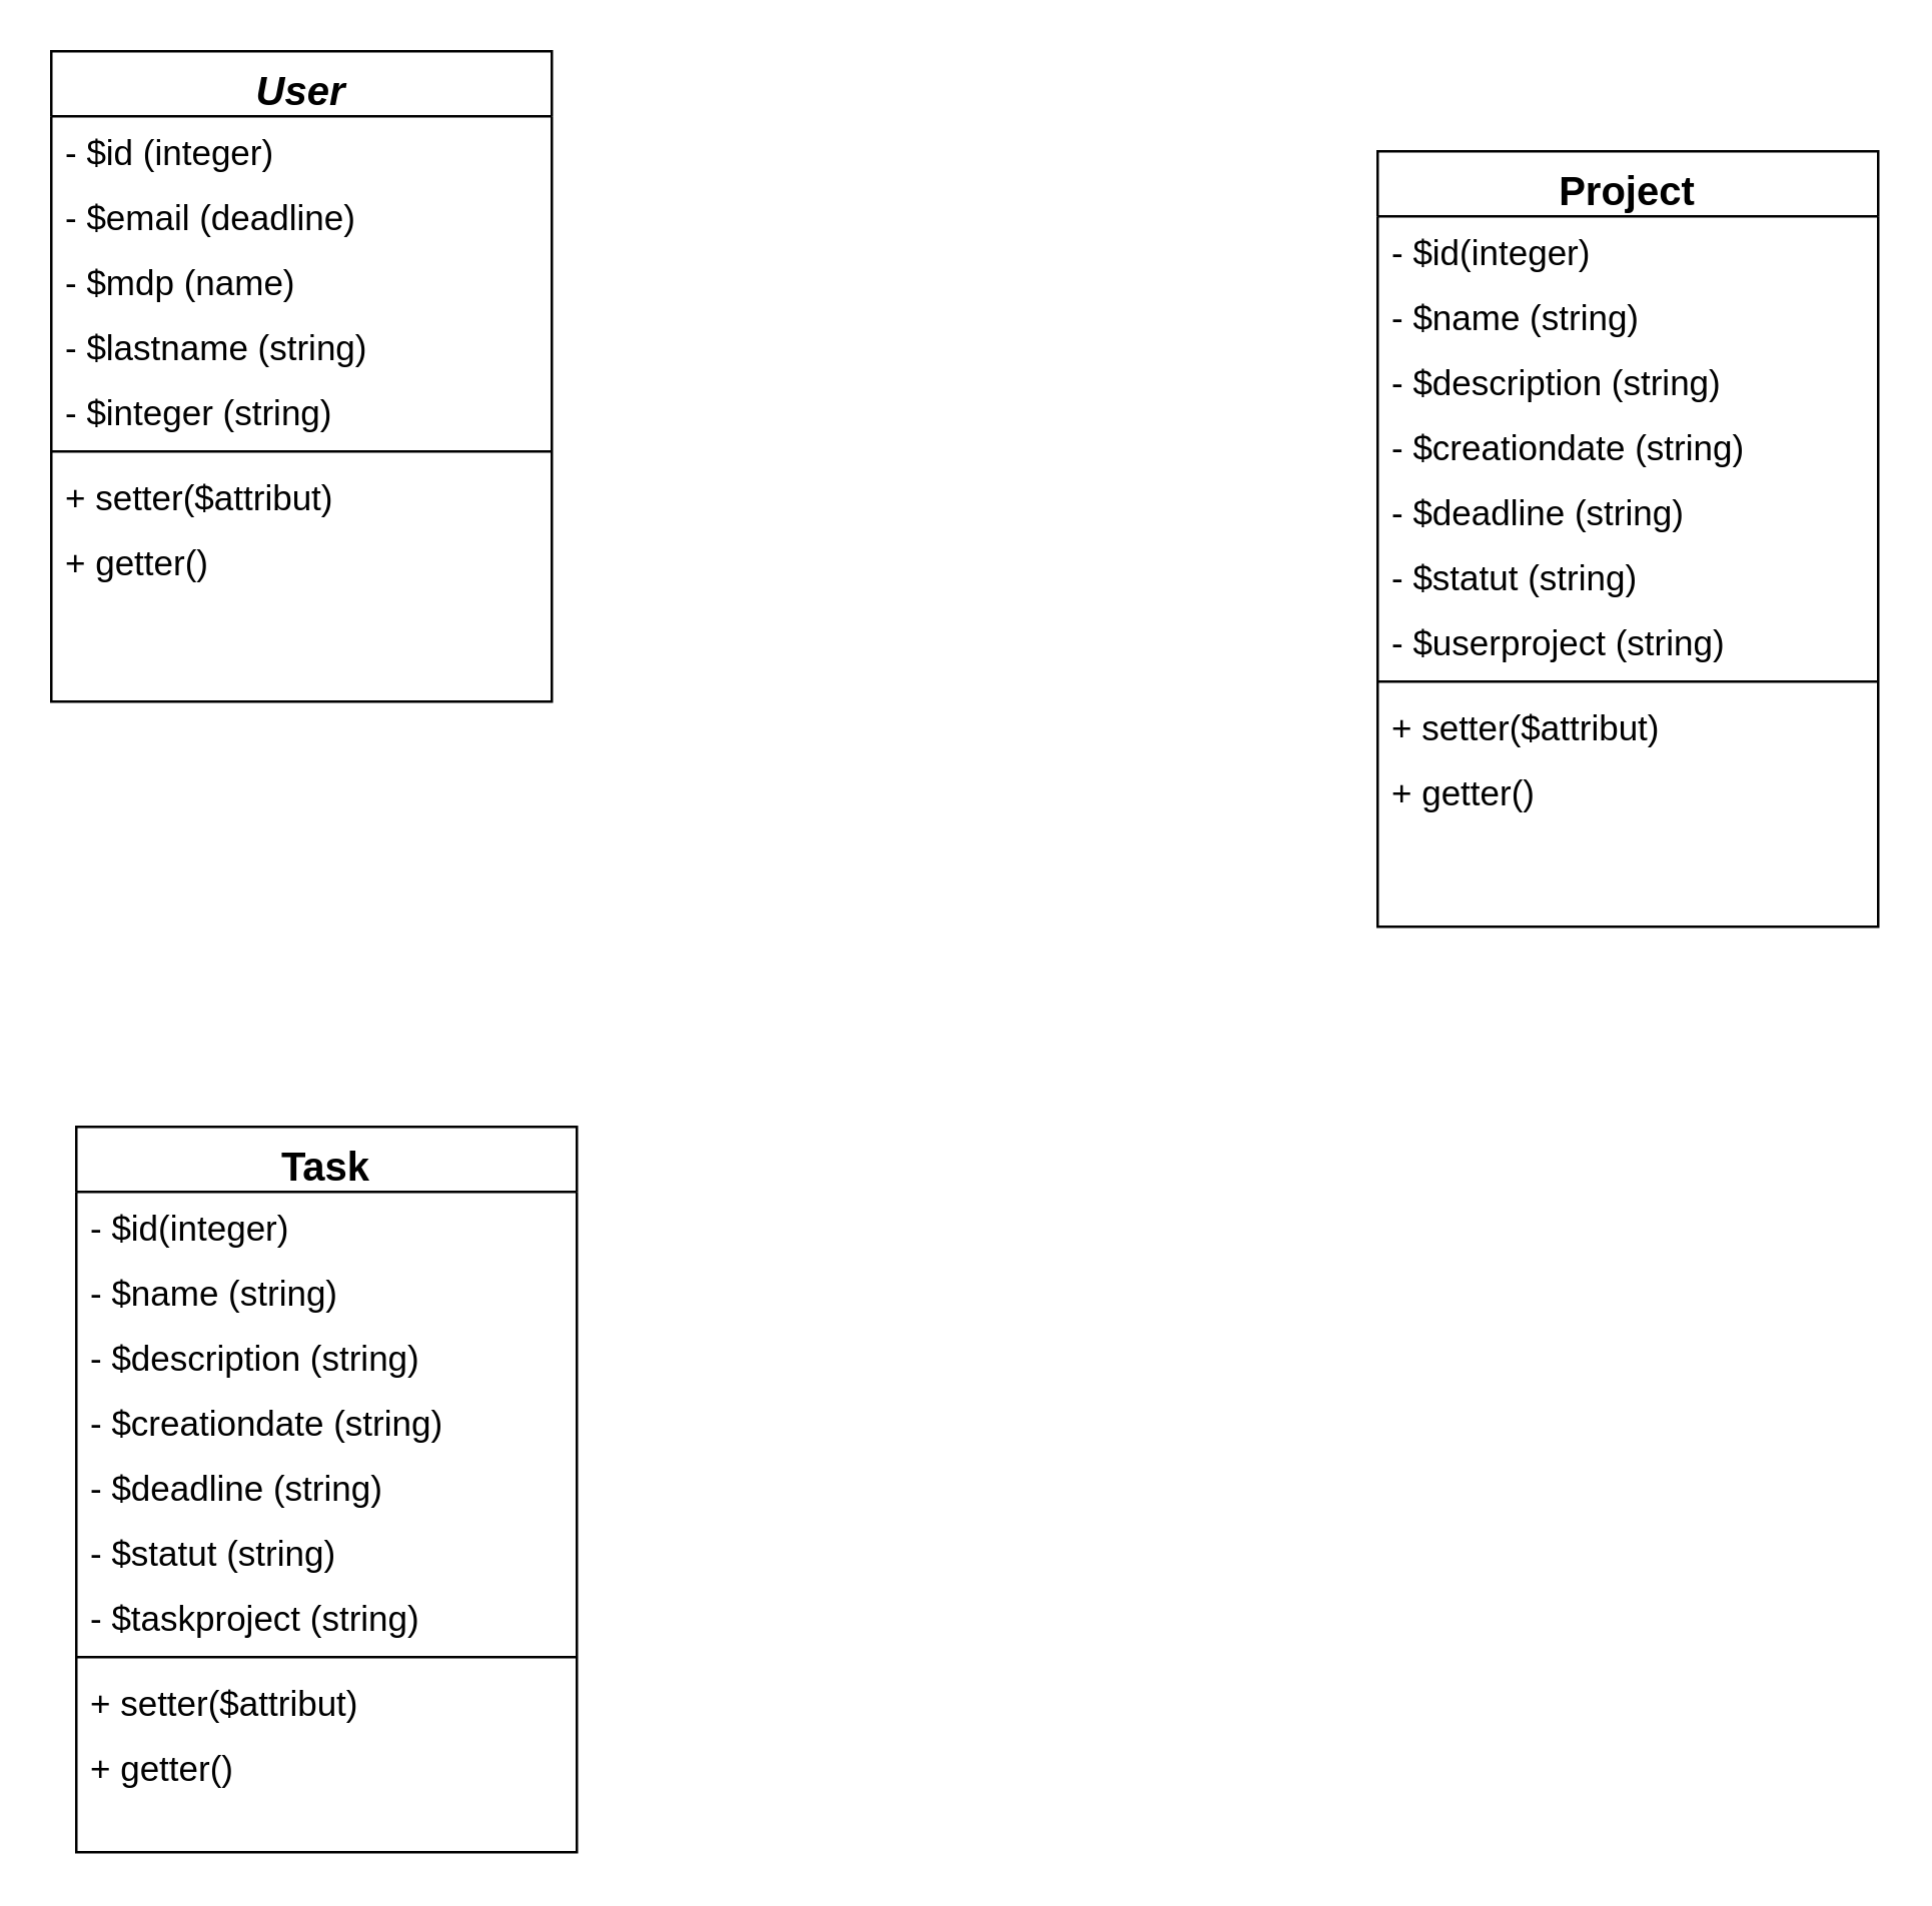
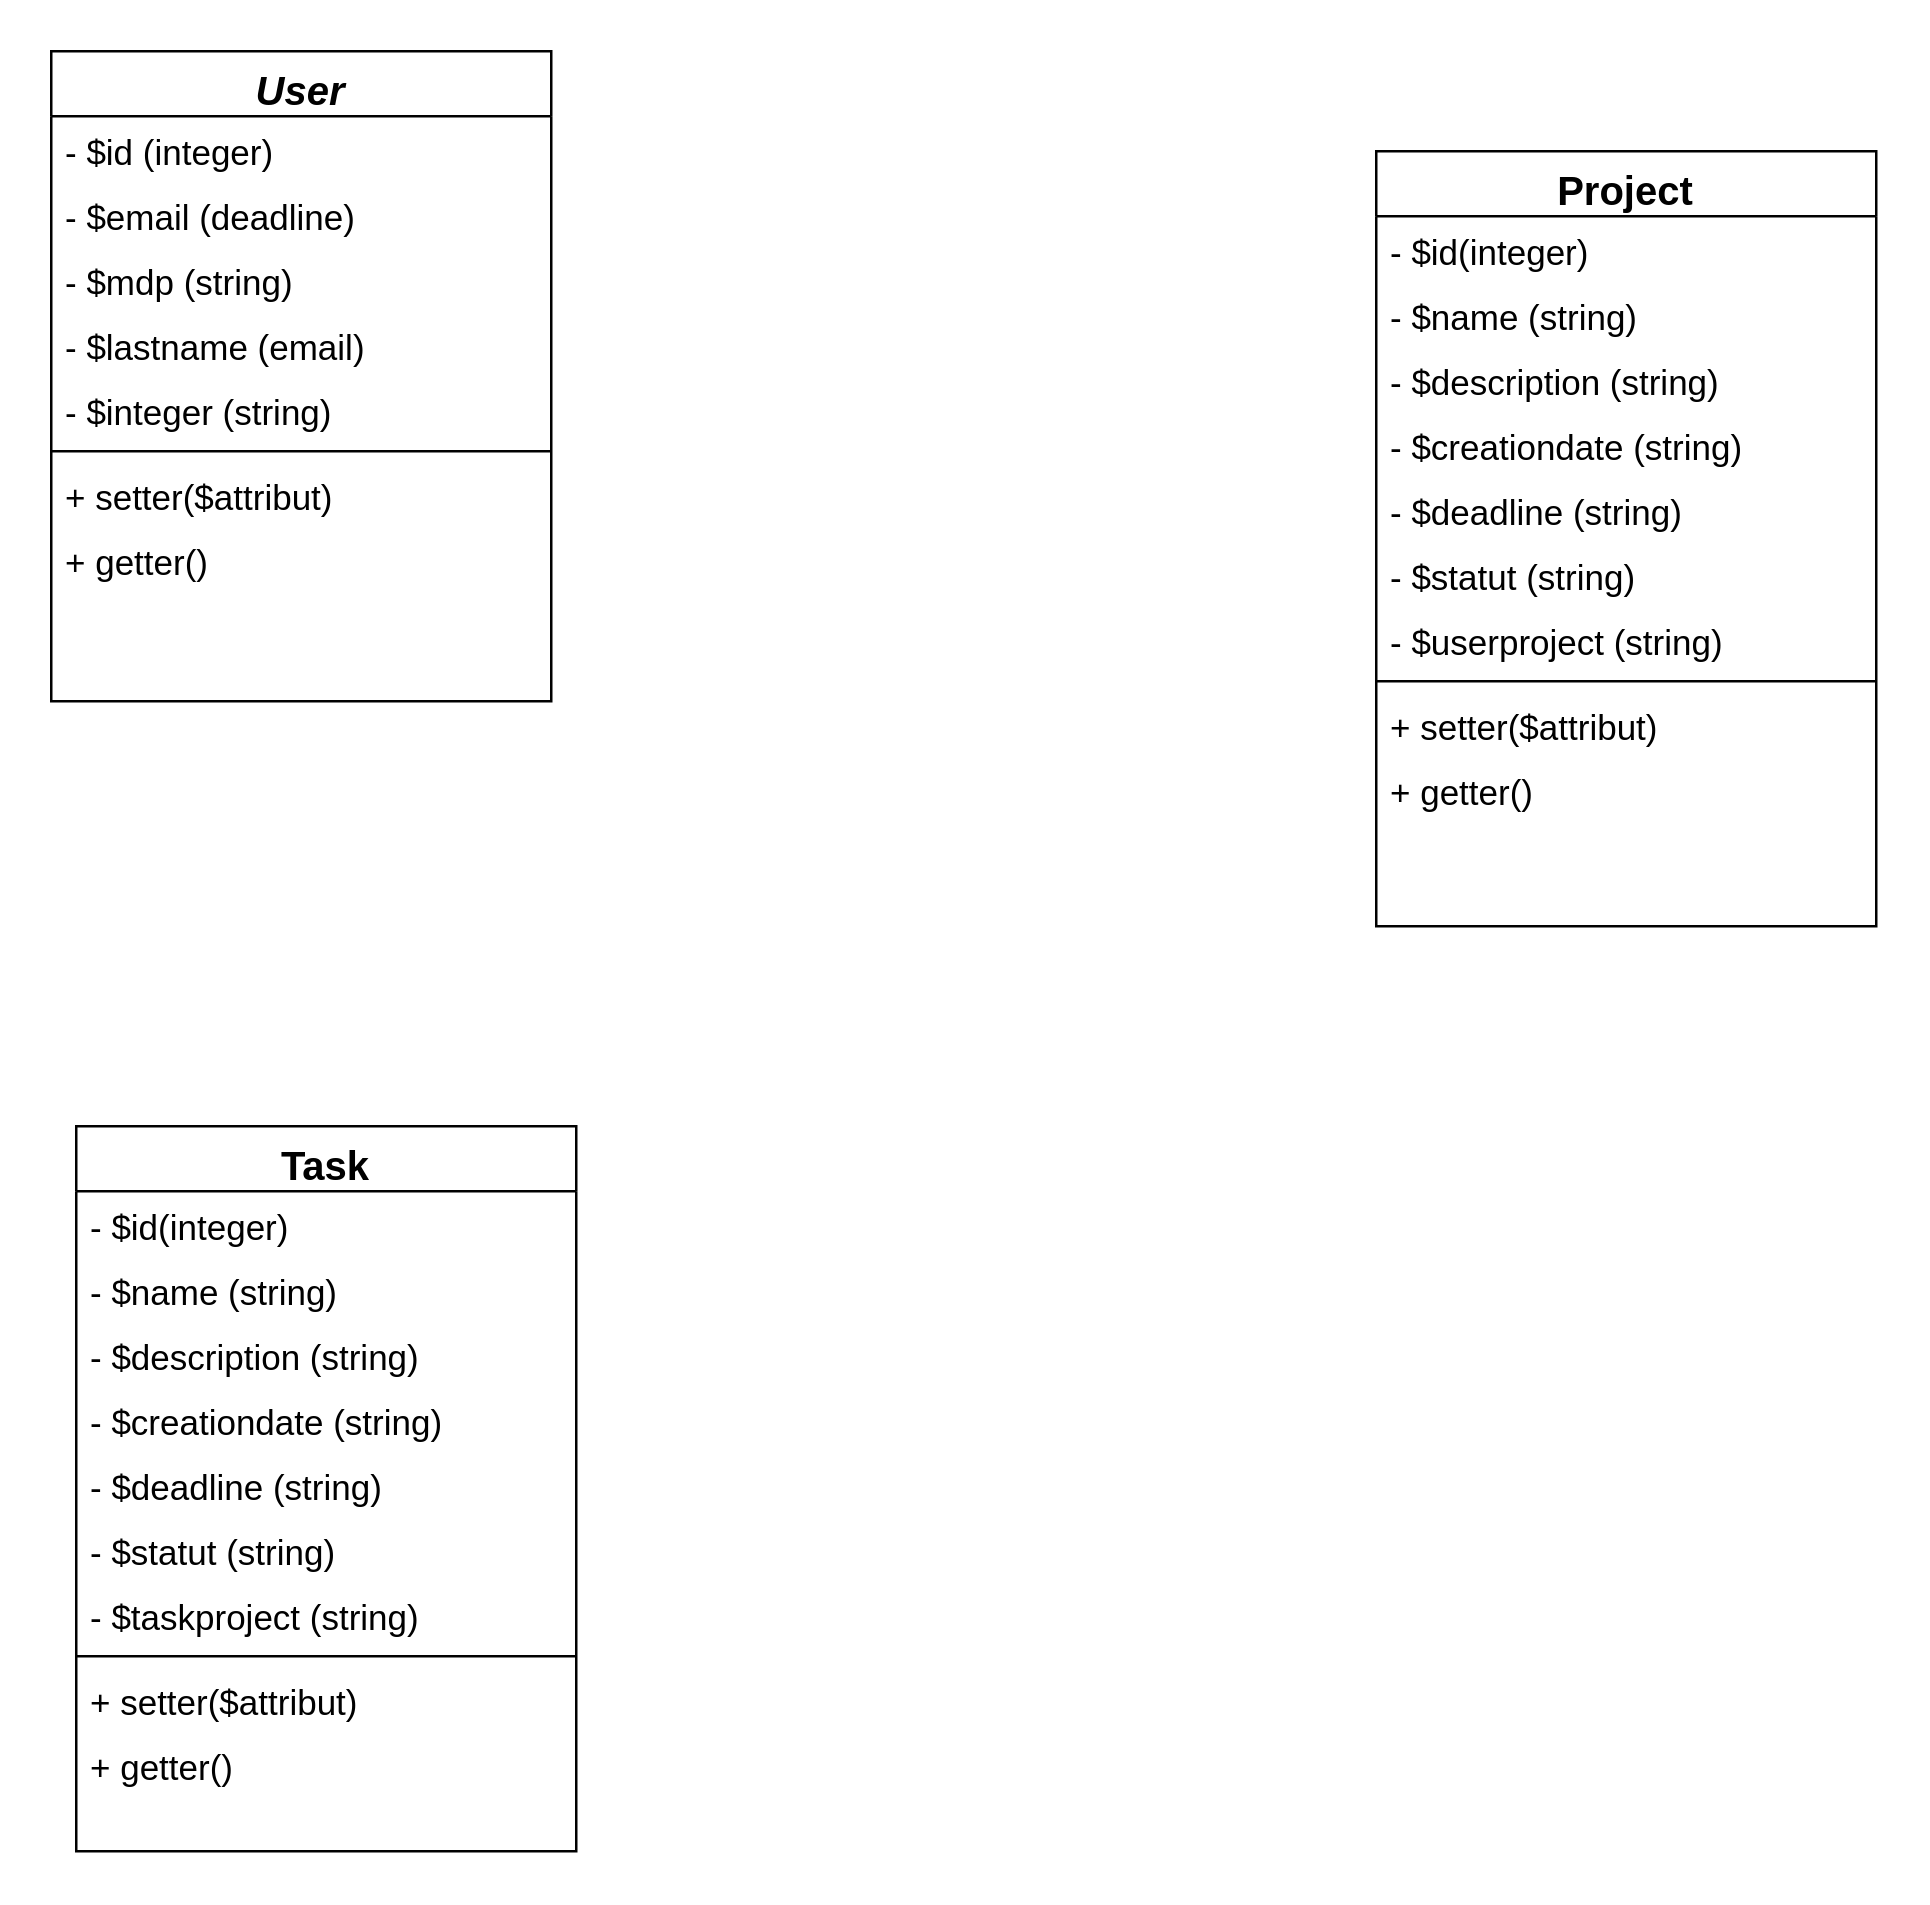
  <mxCell id="0" />
  <mxCell id="1" parent="0" />
  <mxCell id="2" value="User" style="swimlane;fontStyle=3;align=center;verticalAlign=top;childLayout=stackLayout;horizontal=1;startSize=26;horizontalStack=0;resizeParent=1;resizeLast=0;collapsible=1;marginBottom=0;rounded=0;shadow=0;strokeWidth=1;fontSize=16;" parent="1" vertex="1"><mxGeometry x="20" y="20" width="200" height="260" as="geometry"><mxRectangle x="230" y="140" width="160" height="26" as="alternateBounds" /></mxGeometry></mxCell>
  <mxCell id="3" value="- $id (integer)" style="text;align=left;verticalAlign=top;spacingLeft=4;spacingRight=4;overflow=hidden;rotatable=0;points=[[0,0.5],[1,0.5]];portConstraint=eastwest;fontSize=14;" parent="2" vertex="1"><mxGeometry y="26" width="200" height="26" as="geometry" /></mxCell>
  <mxCell id="4" value="- $email (deadline)" style="text;align=left;verticalAlign=top;spacingLeft=4;spacingRight=4;overflow=hidden;rotatable=0;points=[[0,0.5],[1,0.5]];portConstraint=eastwest;rounded=0;shadow=0;html=0;fontSize=14;" parent="2" vertex="1"><mxGeometry y="52" width="200" height="26" as="geometry" /></mxCell>
- <mxCell id="5" value="- $mdp (name)" style="text;align=left;verticalAlign=top;spacingLeft=4;spacingRight=4;overflow=hidden;rotatable=0;points=[[0,0.5],[1,0.5]];portConstraint=eastwest;rounded=0;shadow=0;html=0;fontSize=14;" parent="2" vertex="1"><mxGeometry y="78" width="200" height="26" as="geometry" /></mxCell>
- <mxCell id="6" value="- $lastname (string)" style="text;align=left;verticalAlign=top;spacingLeft=4;spacingRight=4;overflow=hidden;rotatable=0;points=[[0,0.5],[1,0.5]];portConstraint=eastwest;rounded=0;shadow=0;html=0;fontSize=14;" parent="2" vertex="1"><mxGeometry y="104" width="200" height="26" as="geometry" /></mxCell>
+ <mxCell id="5" value="- $mdp (string)" style="text;align=left;verticalAlign=top;spacingLeft=4;spacingRight=4;overflow=hidden;rotatable=0;points=[[0,0.5],[1,0.5]];portConstraint=eastwest;rounded=0;shadow=0;html=0;fontSize=14;" parent="2" vertex="1"><mxGeometry y="78" width="200" height="26" as="geometry" /></mxCell>
+ <mxCell id="6" value="- $lastname (email)" style="text;align=left;verticalAlign=top;spacingLeft=4;spacingRight=4;overflow=hidden;rotatable=0;points=[[0,0.5],[1,0.5]];portConstraint=eastwest;rounded=0;shadow=0;html=0;fontSize=14;" parent="2" vertex="1"><mxGeometry y="104" width="200" height="26" as="geometry" /></mxCell>
  <mxCell id="7" value="- $integer (string)" style="text;align=left;verticalAlign=top;spacingLeft=4;spacingRight=4;overflow=hidden;rotatable=0;points=[[0,0.5],[1,0.5]];portConstraint=eastwest;rounded=0;shadow=0;html=0;fontSize=14;" parent="2" vertex="1"><mxGeometry y="130" width="200" height="26" as="geometry" /></mxCell>
  <mxCell id="8" value="" style="line;html=1;strokeWidth=1;align=left;verticalAlign=middle;spacingTop=-1;spacingLeft=3;spacingRight=3;rotatable=0;labelPosition=right;points=[];portConstraint=eastwest;" parent="2" vertex="1"><mxGeometry y="156" width="200" height="8" as="geometry" /></mxCell>
  <mxCell id="9" value="+ setter($attribut)" style="text;align=left;verticalAlign=top;spacingLeft=4;spacingRight=4;overflow=hidden;rotatable=0;points=[[0,0.5],[1,0.5]];portConstraint=eastwest;fontSize=14;" parent="2" vertex="1"><mxGeometry y="164" width="200" height="26" as="geometry" /></mxCell>
  <mxCell id="10" value="+ getter()" style="text;align=left;verticalAlign=top;spacingLeft=4;spacingRight=4;overflow=hidden;rotatable=0;points=[[0,0.5],[1,0.5]];portConstraint=eastwest;fontSize=14;" parent="2" vertex="1"><mxGeometry y="190" width="200" height="26" as="geometry" /></mxCell>
  <mxCell id="11" value="Task" style="swimlane;fontStyle=1;align=center;verticalAlign=top;childLayout=stackLayout;horizontal=1;startSize=26;horizontalStack=0;resizeParent=1;resizeLast=0;collapsible=1;marginBottom=0;rounded=0;shadow=0;strokeWidth=1;fontSize=16;" parent="1" vertex="1"><mxGeometry x="30" y="450" width="200" height="290" as="geometry"><mxRectangle x="130" y="380" width="160" height="26" as="alternateBounds" /></mxGeometry></mxCell>
  <mxCell id="12" value="- $id(integer)" style="text;align=left;verticalAlign=top;spacingLeft=4;spacingRight=4;overflow=hidden;rotatable=0;points=[[0,0.5],[1,0.5]];portConstraint=eastwest;fontSize=14;" parent="11" vertex="1"><mxGeometry y="26" width="200" height="26" as="geometry" /></mxCell>
  <mxCell id="13" value="- $name (string)" style="text;align=left;verticalAlign=top;spacingLeft=4;spacingRight=4;overflow=hidden;rotatable=0;points=[[0,0.5],[1,0.5]];portConstraint=eastwest;rounded=0;shadow=0;html=0;fontSize=14;" parent="11" vertex="1"><mxGeometry y="52" width="200" height="26" as="geometry" /></mxCell>
  <mxCell id="14" value="- $description (string)" style="text;align=left;verticalAlign=top;spacingLeft=4;spacingRight=4;overflow=hidden;rotatable=0;points=[[0,0.5],[1,0.5]];portConstraint=eastwest;rounded=0;shadow=0;html=0;fontSize=14;" parent="11" vertex="1"><mxGeometry y="78" width="200" height="26" as="geometry" /></mxCell>
  <mxCell id="15" value="- $creationdate (string)" style="text;align=left;verticalAlign=top;spacingLeft=4;spacingRight=4;overflow=hidden;rotatable=0;points=[[0,0.5],[1,0.5]];portConstraint=eastwest;rounded=0;shadow=0;html=0;fontSize=14;" parent="11" vertex="1"><mxGeometry y="104" width="200" height="26" as="geometry" /></mxCell>
  <mxCell id="16" value="- $deadline (string)" style="text;align=left;verticalAlign=top;spacingLeft=4;spacingRight=4;overflow=hidden;rotatable=0;points=[[0,0.5],[1,0.5]];portConstraint=eastwest;rounded=0;shadow=0;html=0;fontSize=14;" parent="11" vertex="1"><mxGeometry y="130" width="200" height="26" as="geometry" /></mxCell>
  <mxCell id="17" value="- $statut (string)" style="text;align=left;verticalAlign=top;spacingLeft=4;spacingRight=4;overflow=hidden;rotatable=0;points=[[0,0.5],[1,0.5]];portConstraint=eastwest;rounded=0;shadow=0;html=0;fontSize=14;" parent="11" vertex="1"><mxGeometry y="156" width="200" height="26" as="geometry" /></mxCell>
  <mxCell id="18" value="- $taskproject (string)" style="text;align=left;verticalAlign=top;spacingLeft=4;spacingRight=4;overflow=hidden;rotatable=0;points=[[0,0.5],[1,0.5]];portConstraint=eastwest;rounded=0;shadow=0;html=0;fontSize=14;" parent="11" vertex="1"><mxGeometry y="182" width="200" height="26" as="geometry" /></mxCell>
  <mxCell id="19" value="" style="line;html=1;strokeWidth=1;align=left;verticalAlign=middle;spacingTop=-1;spacingLeft=3;spacingRight=3;rotatable=0;labelPosition=right;points=[];portConstraint=eastwest;" parent="11" vertex="1"><mxGeometry y="208" width="200" height="8" as="geometry" /></mxCell>
  <mxCell id="20" value="+ setter($attribut)" style="text;align=left;verticalAlign=top;spacingLeft=4;spacingRight=4;overflow=hidden;rotatable=0;points=[[0,0.5],[1,0.5]];portConstraint=eastwest;fontSize=14;" parent="11" vertex="1"><mxGeometry y="216" width="200" height="26" as="geometry" /></mxCell>
  <mxCell id="21" value="+ getter()" style="text;align=left;verticalAlign=top;spacingLeft=4;spacingRight=4;overflow=hidden;rotatable=0;points=[[0,0.5],[1,0.5]];portConstraint=eastwest;fontSize=14;" parent="11" vertex="1"><mxGeometry y="242" width="200" height="26" as="geometry" /></mxCell>
  <mxCell id="22" value="Project" style="swimlane;fontStyle=1;align=center;verticalAlign=top;childLayout=stackLayout;horizontal=1;startSize=26;horizontalStack=0;resizeParent=1;resizeLast=0;collapsible=1;marginBottom=0;rounded=0;shadow=0;strokeWidth=1;fontSize=16;" parent="1" vertex="1"><mxGeometry x="550" y="60" width="200" height="310" as="geometry"><mxRectangle x="550" y="140" width="160" height="26" as="alternateBounds" /></mxGeometry></mxCell>
  <mxCell id="23" value="- $id(integer)" style="text;align=left;verticalAlign=top;spacingLeft=4;spacingRight=4;overflow=hidden;rotatable=0;points=[[0,0.5],[1,0.5]];portConstraint=eastwest;fontSize=14;" parent="22" vertex="1"><mxGeometry y="26" width="200" height="26" as="geometry" /></mxCell>
  <mxCell id="24" value="- $name (string)" style="text;align=left;verticalAlign=top;spacingLeft=4;spacingRight=4;overflow=hidden;rotatable=0;points=[[0,0.5],[1,0.5]];portConstraint=eastwest;rounded=0;shadow=0;html=0;fontSize=14;" parent="22" vertex="1"><mxGeometry y="52" width="200" height="26" as="geometry" /></mxCell>
  <mxCell id="25" value="- $description (string)" style="text;align=left;verticalAlign=top;spacingLeft=4;spacingRight=4;overflow=hidden;rotatable=0;points=[[0,0.5],[1,0.5]];portConstraint=eastwest;rounded=0;shadow=0;html=0;fontSize=14;" parent="22" vertex="1"><mxGeometry y="78" width="200" height="26" as="geometry" /></mxCell>
  <mxCell id="26" value="- $creationdate (string)" style="text;align=left;verticalAlign=top;spacingLeft=4;spacingRight=4;overflow=hidden;rotatable=0;points=[[0,0.5],[1,0.5]];portConstraint=eastwest;rounded=0;shadow=0;html=0;fontSize=14;" parent="22" vertex="1"><mxGeometry y="104" width="200" height="26" as="geometry" /></mxCell>
  <mxCell id="27" value="- $deadline (string)" style="text;align=left;verticalAlign=top;spacingLeft=4;spacingRight=4;overflow=hidden;rotatable=0;points=[[0,0.5],[1,0.5]];portConstraint=eastwest;rounded=0;shadow=0;html=0;fontSize=14;" parent="22" vertex="1"><mxGeometry y="130" width="200" height="26" as="geometry" /></mxCell>
  <mxCell id="28" value="- $statut (string)" style="text;align=left;verticalAlign=top;spacingLeft=4;spacingRight=4;overflow=hidden;rotatable=0;points=[[0,0.5],[1,0.5]];portConstraint=eastwest;rounded=0;shadow=0;html=0;fontSize=14;" parent="22" vertex="1"><mxGeometry y="156" width="200" height="26" as="geometry" /></mxCell>
  <mxCell id="29" value="- $userproject (string)" style="text;align=left;verticalAlign=top;spacingLeft=4;spacingRight=4;overflow=hidden;rotatable=0;points=[[0,0.5],[1,0.5]];portConstraint=eastwest;rounded=0;shadow=0;html=0;fontSize=14;" parent="22" vertex="1"><mxGeometry y="182" width="200" height="26" as="geometry" /></mxCell>
  <mxCell id="30" value="" style="line;html=1;strokeWidth=1;align=left;verticalAlign=middle;spacingTop=-1;spacingLeft=3;spacingRight=3;rotatable=0;labelPosition=right;points=[];portConstraint=eastwest;" parent="22" vertex="1"><mxGeometry y="208" width="200" height="8" as="geometry" /></mxCell>
  <mxCell id="31" value="+ setter($attribut)" style="text;align=left;verticalAlign=top;spacingLeft=4;spacingRight=4;overflow=hidden;rotatable=0;points=[[0,0.5],[1,0.5]];portConstraint=eastwest;fontSize=14;" parent="22" vertex="1"><mxGeometry y="216" width="200" height="26" as="geometry" /></mxCell>
  <mxCell id="32" value="+ getter()" style="text;align=left;verticalAlign=top;spacingLeft=4;spacingRight=4;overflow=hidden;rotatable=0;points=[[0,0.5],[1,0.5]];portConstraint=eastwest;fontSize=14;" parent="22" vertex="1"><mxGeometry y="242" width="200" height="26" as="geometry" /></mxCell>
